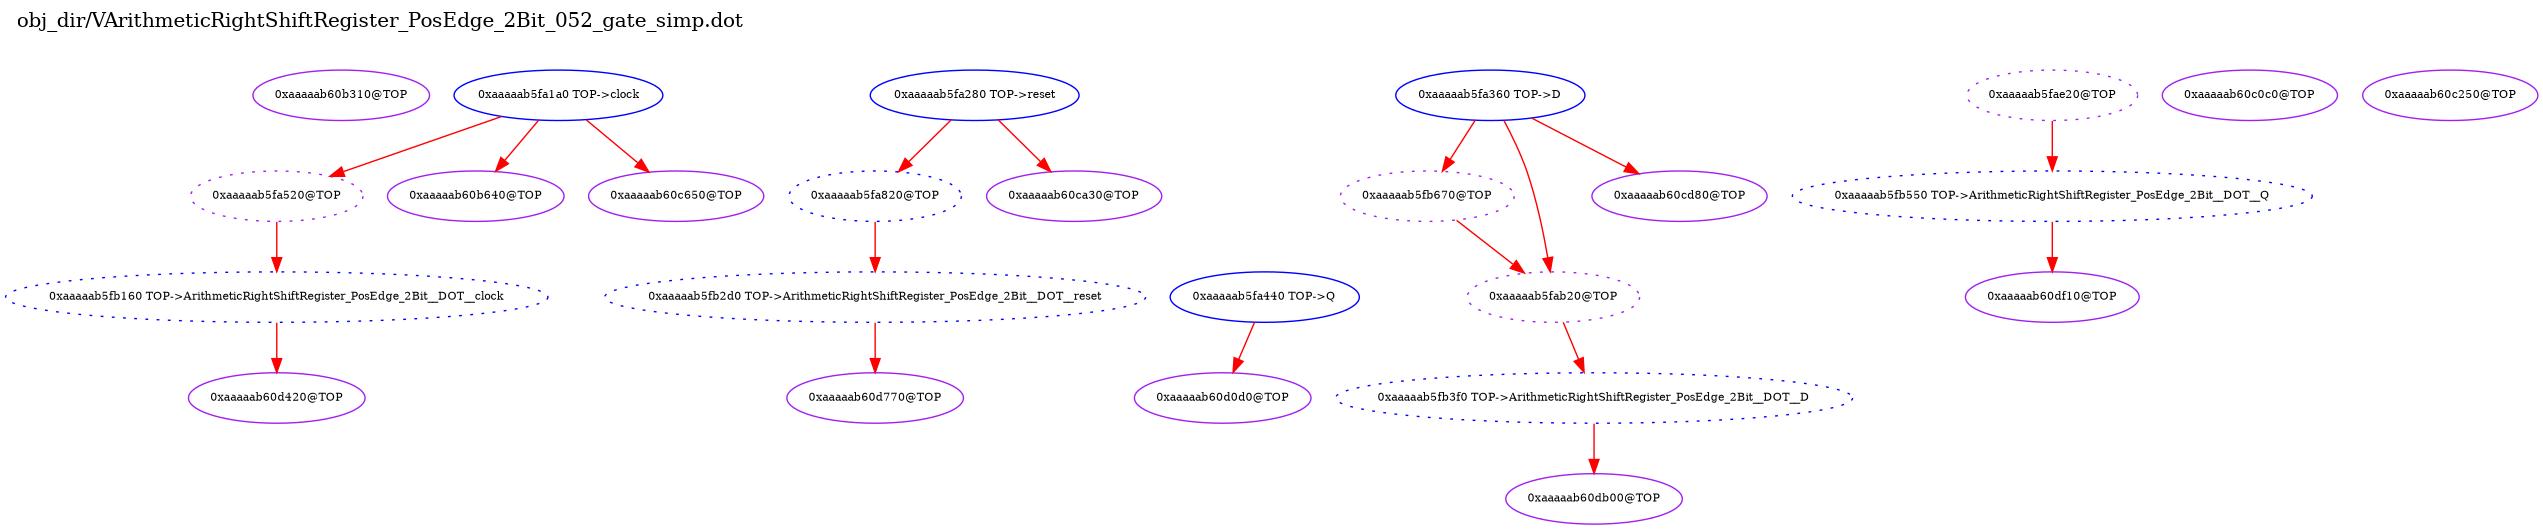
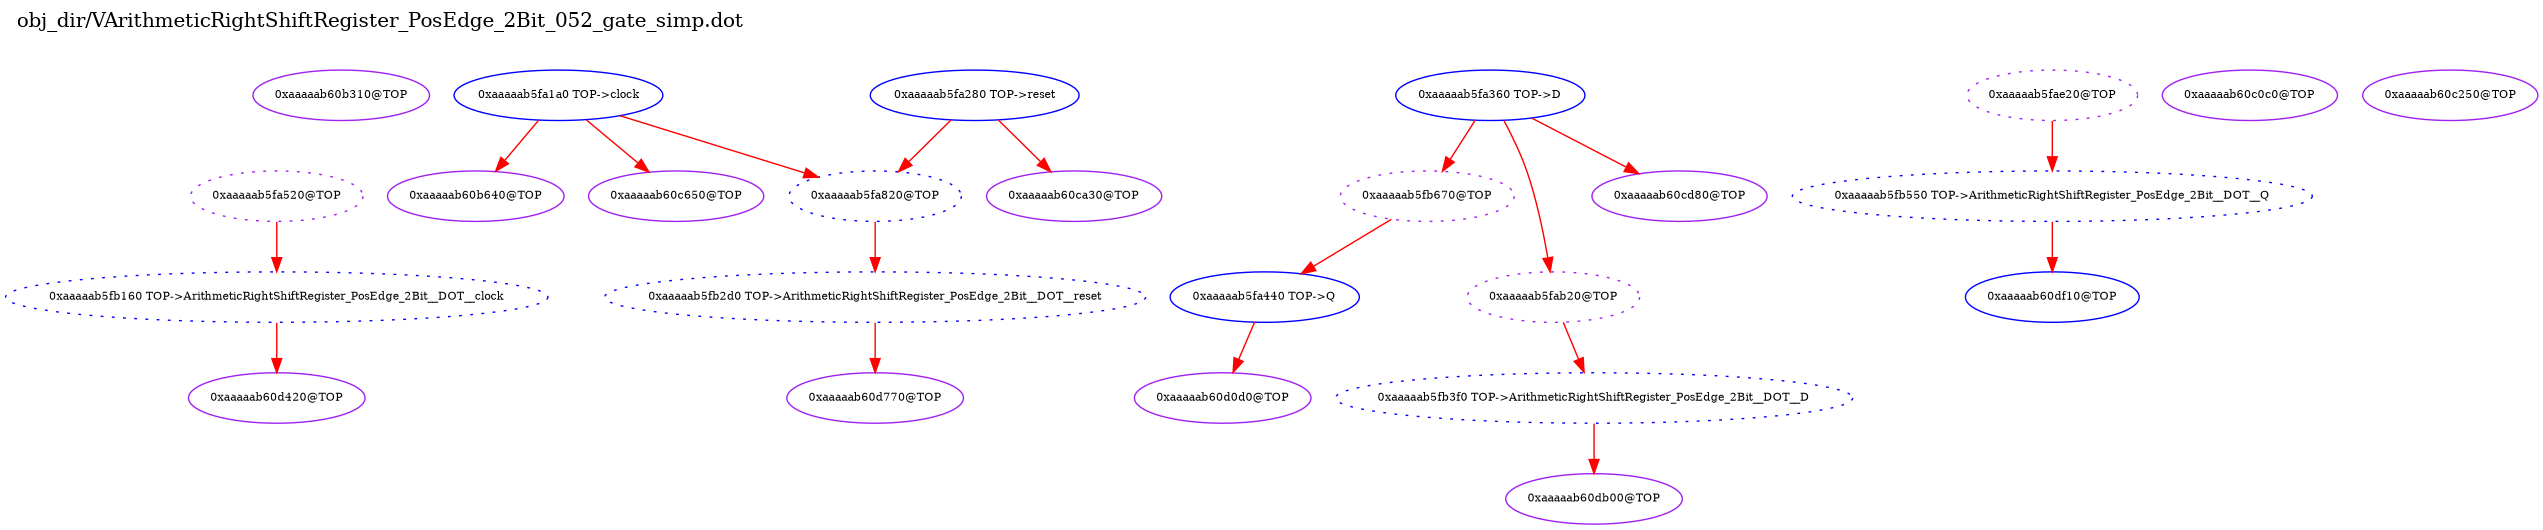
  digraph {
    label="obj_dir/VArithmeticRightShiftRegister_PosEdge_2Bit_052_gate_simp.dot"
    labeljust=l
    labelloc=t
    rankdir=TB
    node [color=purple fontsize=8]
    edge [color=red fontsize=8 weight=1]
    n1 [label="0xaaaaab60b310@TOP"]
    n2 [label="0xaaaaab5fa520@TOP" style=dotted]
    n3 [color=blue label="0xaaaaab5fb160 TOP->ArithmeticRightShiftRegister_PosEdge_2Bit__DOT__clock" style=dotted]
    n4 [label="0xaaaaab60d420@TOP"]
    n5 [color=blue label="0xaaaaab5fa1a0 TOP->clock"]
    n6 [label="0xaaaaab60b640@TOP"]
    n7 [label="0xaaaaab60c650@TOP"]
    n8 [color=blue label="0xaaaaab5fa820@TOP" style=dotted]
    n9 [color=blue label="0xaaaaab5fb2d0 TOP->ArithmeticRightShiftRegister_PosEdge_2Bit__DOT__reset" style=dotted]
    n10 [label="0xaaaaab60d770@TOP"]
    n11 [color=blue label="0xaaaaab5fa280 TOP->reset"]
    n12 [label="0xaaaaab60ca30@TOP"]
    n13 [label="0xaaaaab5fb670@TOP" style=dotted]
    n14 [color=blue label="0xaaaaab5fa440 TOP->Q"]
    n15 [label="0xaaaaab5fab20@TOP" style=dotted]
    n16 [color=blue label="0xaaaaab5fb3f0 TOP->ArithmeticRightShiftRegister_PosEdge_2Bit__DOT__D" style=dotted]
    n17 [label="0xaaaaab60db00@TOP"]
    n18 [color=blue label="0xaaaaab5fa360 TOP->D"]
    n19 [label="0xaaaaab60cd80@TOP"]
    n20 [label="0xaaaaab5fae20@TOP" style=dotted]
    n21 [color=blue label="0xaaaaab5fb550 TOP->ArithmeticRightShiftRegister_PosEdge_2Bit__DOT__Q" style=dotted]
-   n22 [label="0xaaaaab60df10@TOP"]
+   n22 [color=blue label="0xaaaaab60df10@TOP"]
    n23 [label="0xaaaaab60d0d0@TOP"]
    n24 [label="0xaaaaab60c0c0@TOP"]
    n25 [label="0xaaaaab60c250@TOP"]
    n2 -> n3
    n3 -> n4
-   n5 -> n2
+   n5 -> n8
    n5 -> n6
    n5 -> n7
    n8 -> n9
    n9 -> n10
    n11 -> n8
    n11 -> n12
-   n13 -> n15
+   n13 -> n14
    n14 -> n23
    n15 -> n16
    n16 -> n17
    n18 -> n13 [weight=2]
    n18 -> n15
    n18 -> n19
    n20 -> n21
    n21 -> n22
  }
